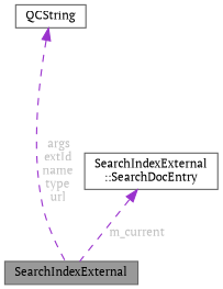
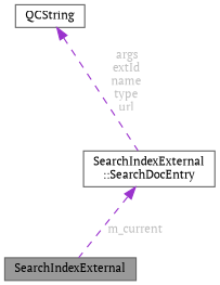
  digraph {
    fontname="PT Serif"
    node [color=gray40 fillcolor=white fontname="PT Serif" fontsize=10 shape=box style=filled]
    edge [color=darkorchid3 dir=back fontcolor=grey fontname="PT Serif" fontsize=10 labelfontname=Helvetica labelfontsize=10 style=dashed]
    n1 [fillcolor=grey60 fontcolor=black height=0.2 label=SearchIndexExternal width=0.4]
    n2 [height=0.2 label="SearchIndexExternal\l::SearchDocEntry" width=0.4]
    n3 [height=0.2 label=QCString width=0.4]
    n2 -> n1 [label=" m_current"]
-   n3 -> n1 [label=" args\nextId\nname\ntype\nurl"]
+   n3 -> n2 [label=" args\nextId\nname\ntype\nurl"]
  }
